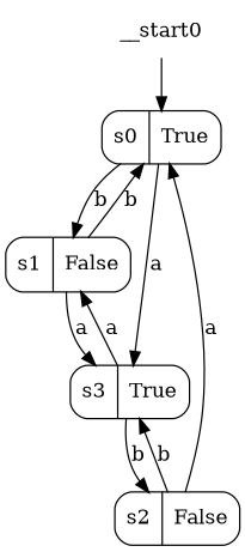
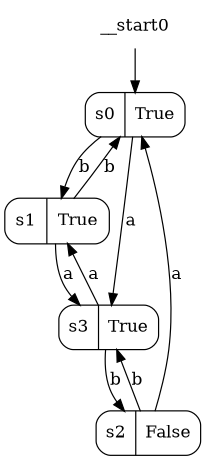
  digraph {
    node [shape=record style=rounded]
    n1 [label="s0|True"]
-   n2 [label="s1|False"]
+   n2 [label="s1|True"]
    n3 [label="s3|True"]
    n4 [label="s2|False"]
    __start0 [shape=none style=""]
    n1 -> n2 [label=b]
    n1 -> n3 [label=a]
    n2 -> n1 [label=b]
    n2 -> n3 [label=a]
    n3 -> n2 [label=a]
    n3 -> n4 [label=b]
    n4 -> n1 [label=a]
    n4 -> n3 [label=b]
    __start0 -> n1
  }
